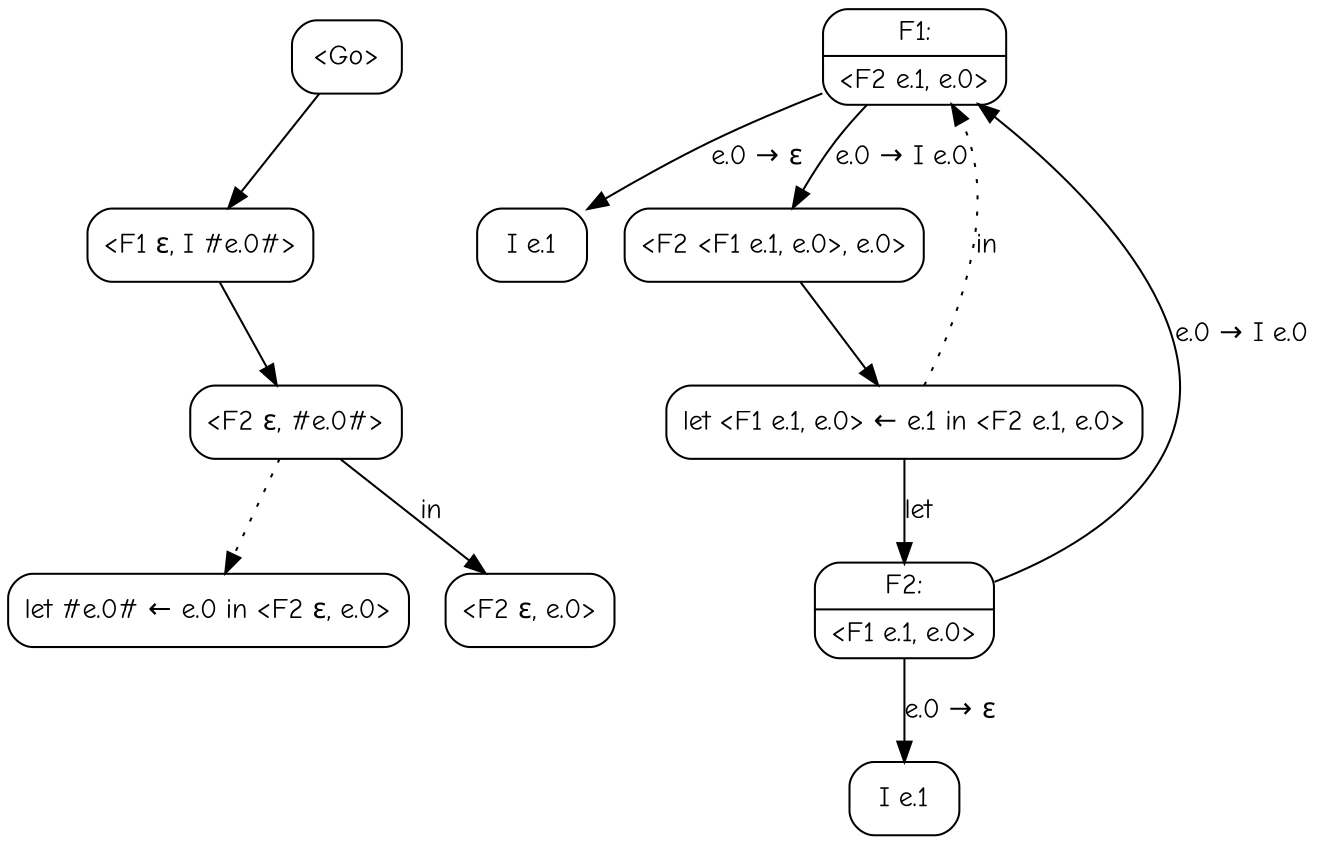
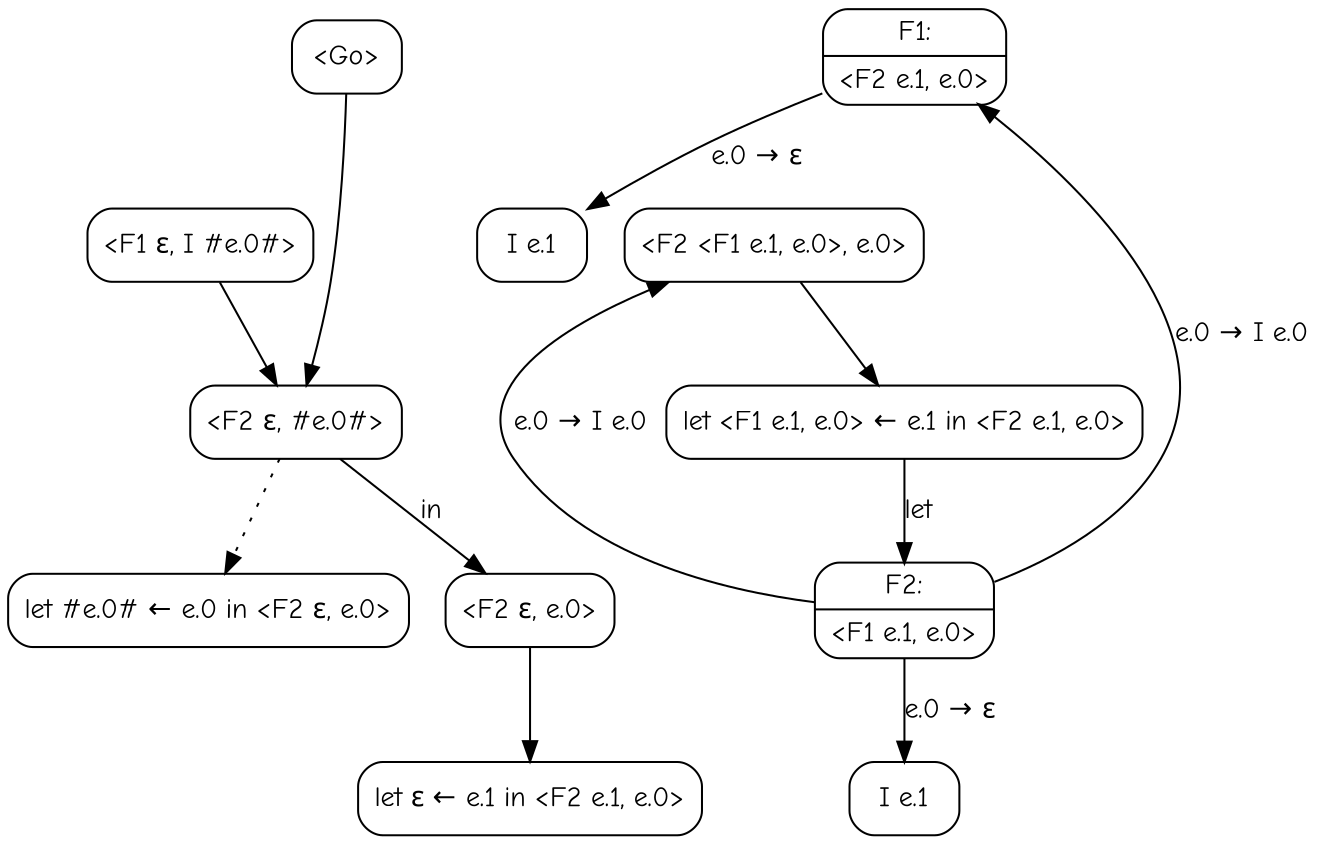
  digraph {
    fontname="Comic Neue"
    node [fontname="Comic Neue" shape=box style=rounded]
    edge [fontname="Comic Neue"]
    n1 [label="<Go>"]
    n2 [label="<F1 ε, I #e.0#>"]
    n3 [label="<F2 ε, #e.0#>"]
    n4 [label="let #e.0# ← e.0 in <F2 ε, e.0>"]
    n5 [label="<F2 ε, e.0>"]
+   n6 [label="let ε ← e.1 in <F2 e.1, e.0>"]
    n7 [label="{F1:|\<F2 e.1, e.0\>}" shape=record]
    n8 [label="I e.1"]
    n9 [label="<F2 <F1 e.1, e.0>, e.0>"]
    n10 [label="let <F1 e.1, e.0> ← e.1 in <F2 e.1, e.0>"]
    n11 [label="{F2:|\<F1 e.1, e.0\>}" shape=record]
    n12 [label="I e.1"]
-   n1 -> n2
+   n1 -> n3
    n2 -> n3
    n3 -> n4 [style=dotted]
    n3 -> n5 [label=in]
+   n5 -> n6
    n7 -> n8 [label="e.0 → ε"]
-   n7 -> n9 [label="e.0 → I e.0"]
+   n11 -> n9 [label="e.0 → I e.0"]
    n9 -> n10
-   n10 -> n7 [label=in style=dotted]
    n10 -> n11 [label=let]
    n11 -> n7 [label="e.0 → I e.0" style=solid]
    n11 -> n12 [label="e.0 → ε"]
  }
